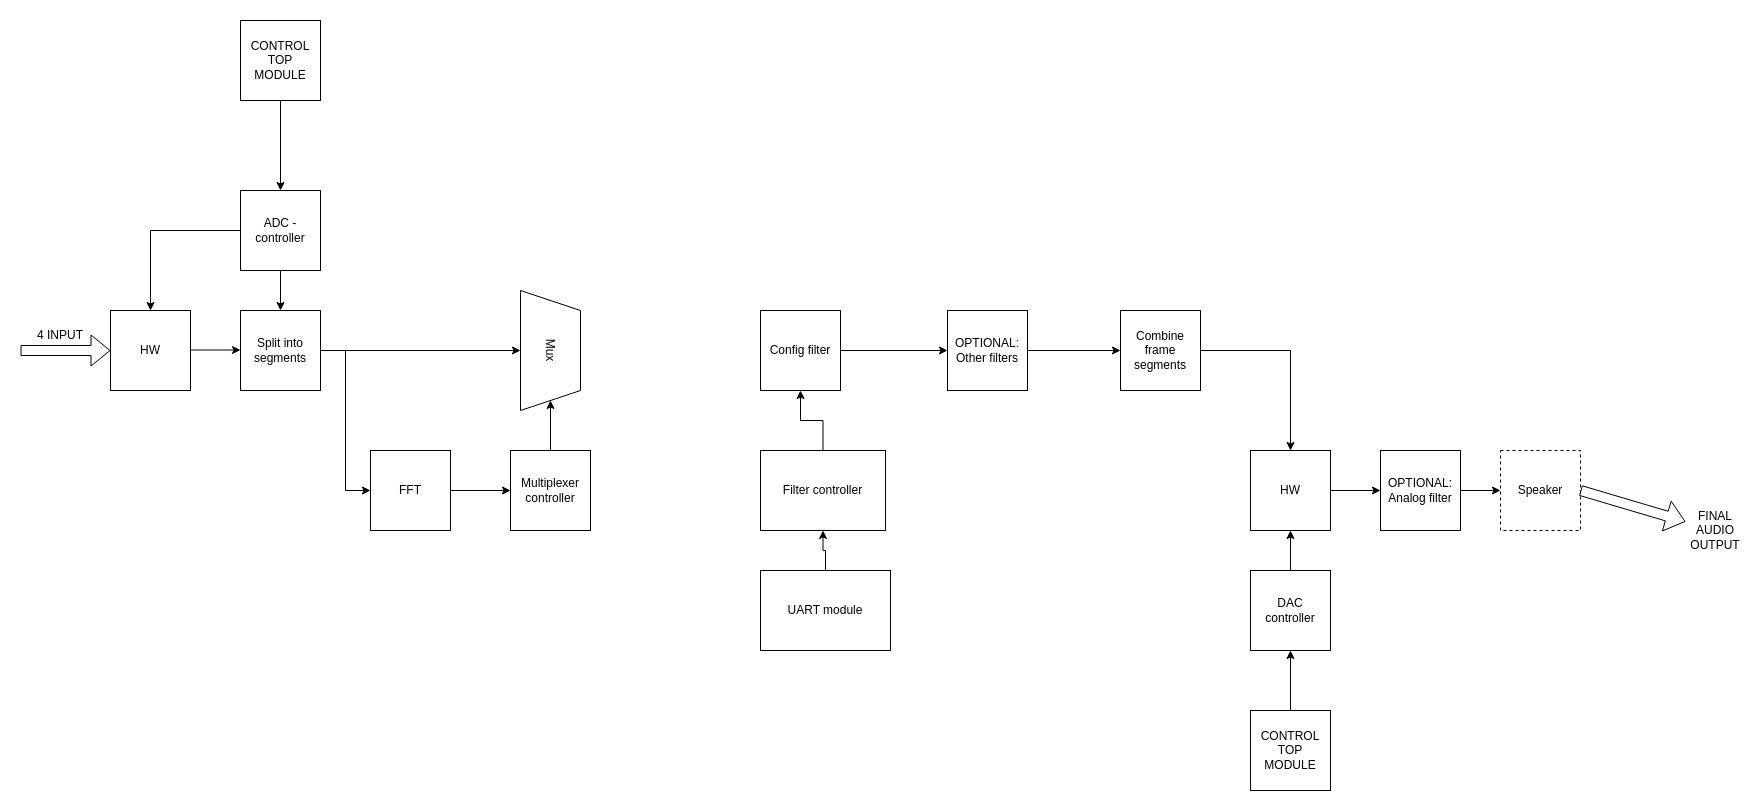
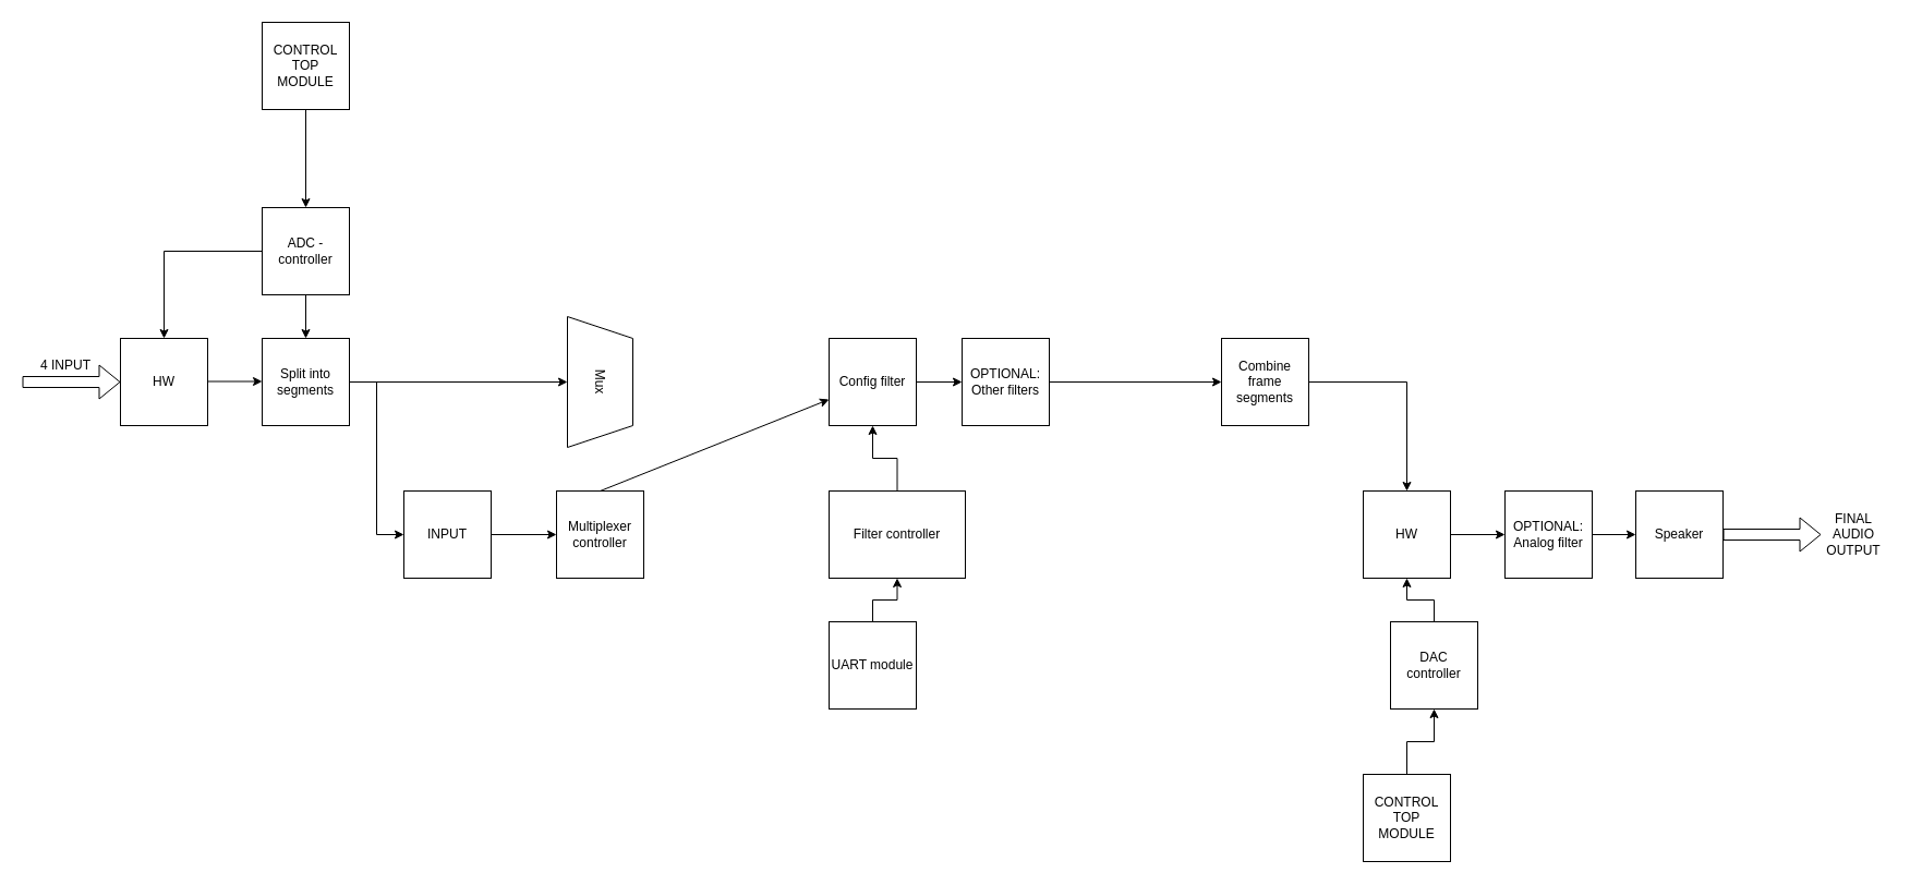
  <mxCell id="0" />
  <mxCell id="1" parent="0" />
  <mxCell id="2" style="edgeStyle=orthogonalEdgeStyle;rounded=0;orthogonalLoop=1;jettySize=auto;html=1;entryX=0.5;entryY=0;entryDx=0;entryDy=0;" edge="1" parent="1" source="4" target="8"><mxGeometry relative="1" as="geometry"><mxPoint x="160" y="230" as="targetPoint" /></mxGeometry></mxCell>
  <mxCell id="3" style="edgeStyle=orthogonalEdgeStyle;rounded=0;orthogonalLoop=1;jettySize=auto;html=1;" edge="1" parent="1" source="4" target="7"><mxGeometry relative="1" as="geometry" /></mxCell>
  <mxCell id="4" value="ADC - controller" style="whiteSpace=wrap;html=1;aspect=fixed;" vertex="1" parent="1"><mxGeometry x="240" width="80" height="80" as="geometry" y="190" /></mxCell>
  <mxCell id="5" style="edgeStyle=orthogonalEdgeStyle;rounded=0;orthogonalLoop=1;jettySize=auto;html=1;entryX=0;entryY=0.5;entryDx=0;entryDy=0;" edge="1" parent="1" source="7" target="13"><mxGeometry relative="1" as="geometry" /></mxCell>
  <mxCell id="6" style="edgeStyle=orthogonalEdgeStyle;rounded=0;orthogonalLoop=1;jettySize=auto;html=1;entryX=0.5;entryY=1;entryDx=0;entryDy=0;" edge="1" parent="1" source="7" target="15"><mxGeometry relative="1" as="geometry" /></mxCell>
  <mxCell id="7" value="Split into segments&lt;br&gt;" style="whiteSpace=wrap;html=1;aspect=fixed;" vertex="1" parent="1"><mxGeometry x="240" y="310" width="80" height="80" as="geometry" /></mxCell>
  <mxCell id="8" value="HW" style="whiteSpace=wrap;html=1;aspect=fixed;" vertex="1" parent="1"><mxGeometry x="110" y="310" width="80" height="80" as="geometry" /></mxCell>
  <mxCell id="9" value="" style="endArrow=classic;html=1;rounded=0;" edge="1" parent="1"><mxGeometry width="50" height="50" relative="1" as="geometry"><mxPoint x="190" y="349.5" as="sourcePoint" /><mxPoint x="240" y="349.5" as="targetPoint" /></mxGeometry></mxCell>
  <mxCell id="10" value="" style="shape=flexArrow;endArrow=classic;html=1;rounded=0;entryX=0;entryY=0.5;entryDx=0;entryDy=0;" edge="1" parent="1" target="8"><mxGeometry width="50" height="50" relative="1" as="geometry"><mxPoint x="20" y="350" as="sourcePoint" /><mxPoint x="20" y="349.5" as="targetPoint" /></mxGeometry></mxCell>
  <mxCell id="11" value="4 INPUT&lt;br&gt;" style="text;html=1;strokeColor=none;fillColor=none;align=center;verticalAlign=middle;whiteSpace=wrap;rounded=0;" vertex="1" parent="1"><mxGeometry x="30" y="320" width="60" height="30" as="geometry" /></mxCell>
  <mxCell id="12" style="edgeStyle=orthogonalEdgeStyle;rounded=0;orthogonalLoop=1;jettySize=auto;html=1;entryX=0;entryY=0.5;entryDx=0;entryDy=0;" edge="1" parent="1" source="13" target="14"><mxGeometry relative="1" as="geometry" /></mxCell>
- <mxCell id="13" value="FFT" style="whiteSpace=wrap;html=1;aspect=fixed;" vertex="1" parent="1"><mxGeometry x="370" y="450" width="80" height="80" as="geometry" /></mxCell>
+ <mxCell id="13" value="INPUT" style="whiteSpace=wrap;html=1;aspect=fixed;" vertex="1" parent="1"><mxGeometry x="370" y="450" width="80" height="80" as="geometry" /></mxCell>
  <mxCell id="14" value="Multiplexer controller" style="whiteSpace=wrap;html=1;aspect=fixed;" vertex="1" parent="1"><mxGeometry x="510" y="450" width="80" height="80" as="geometry" /></mxCell>
  <mxCell id="15" value="Mux&lt;br&gt;" style="shape=trapezoid;perimeter=trapezoidPerimeter;whiteSpace=wrap;html=1;fixedSize=1;rotation=90;" vertex="1" parent="1"><mxGeometry x="490" y="320" width="120" height="60" as="geometry" /></mxCell>
- <mxCell id="16" value="" style="endArrow=classic;html=1;rounded=0;entryX=1;entryY=0.5;entryDx=0;entryDy=0;exitX=0.5;exitY=0;exitDx=0;exitDy=0;" edge="1" parent="1" source="14" target="15"><mxGeometry width="50" height="50" relative="1" as="geometry"><mxPoint x="540" y="640" as="sourcePoint" /><mxPoint x="478" y="480" as="targetPoint" /></mxGeometry></mxCell>
+ <mxCell id="16" value="" style="endArrow=classic;html=1;rounded=0;exitX=0.5;exitY=0;exitDx=0;exitDy=0;" edge="1" parent="1" source="14" target="18"><mxGeometry width="50" height="50" relative="1" as="geometry"><mxPoint x="540" y="640" as="sourcePoint" /><mxPoint x="478" y="480" as="targetPoint" /></mxGeometry></mxCell>
  <mxCell id="17" style="edgeStyle=orthogonalEdgeStyle;rounded=0;orthogonalLoop=1;jettySize=auto;html=1;entryX=0;entryY=0.5;entryDx=0;entryDy=0;" edge="1" parent="1" source="18" target="24"><mxGeometry relative="1" as="geometry" /></mxCell>
  <mxCell id="18" value="Config filter&lt;br&gt;" style="whiteSpace=wrap;html=1;aspect=fixed;" vertex="1" parent="1"><mxGeometry x="760" y="310" width="80" height="80" as="geometry" /></mxCell>
  <mxCell id="19" style="edgeStyle=orthogonalEdgeStyle;rounded=0;orthogonalLoop=1;jettySize=auto;html=1;entryX=0.5;entryY=1;entryDx=0;entryDy=0;" edge="1" parent="1" source="20" target="18"><mxGeometry relative="1" as="geometry" /></mxCell>
  <mxCell id="20" value="Filter controller&lt;br&gt;" style="whiteSpace=wrap;html=1;aspect=fixed;" vertex="1" parent="1"><mxGeometry x="760" y="450" width="125" height="80" as="geometry" /></mxCell>
  <mxCell id="21" style="edgeStyle=orthogonalEdgeStyle;rounded=0;orthogonalLoop=1;jettySize=auto;html=1;entryX=0.5;entryY=1;entryDx=0;entryDy=0;" edge="1" parent="1" source="22" target="20"><mxGeometry relative="1" as="geometry" /></mxCell>
- <mxCell id="22" value="UART module" style="whiteSpace=wrap;html=1;aspect=fixed;" vertex="1" parent="1"><mxGeometry x="760" y="570" width="130" height="80" as="geometry" /></mxCell>
+ <mxCell id="22" value="UART module" style="whiteSpace=wrap;html=1;aspect=fixed;" vertex="1" parent="1"><mxGeometry x="760" y="570" width="80" height="80" as="geometry" /></mxCell>
  <mxCell id="23" style="edgeStyle=orthogonalEdgeStyle;rounded=0;orthogonalLoop=1;jettySize=auto;html=1;entryX=0;entryY=0.5;entryDx=0;entryDy=0;" edge="1" parent="1" source="24" target="25"><mxGeometry relative="1" as="geometry" /></mxCell>
- <mxCell id="24" value="OPTIONAL: Other filters" style="whiteSpace=wrap;html=1;aspect=fixed;" vertex="1" parent="1"><mxGeometry x="947" y="310" width="80" height="80" as="geometry" /></mxCell>
+ <mxCell id="24" value="OPTIONAL: Other filters" style="whiteSpace=wrap;html=1;aspect=fixed;" vertex="1" parent="1"><mxGeometry x="882" y="310" width="80" height="80" as="geometry" /></mxCell>
  <mxCell id="25" value="Combine frame segments" style="whiteSpace=wrap;html=1;aspect=fixed;" vertex="1" parent="1"><mxGeometry x="1120" y="310" width="80" height="80" as="geometry" /></mxCell>
  <mxCell id="26" style="edgeStyle=orthogonalEdgeStyle;rounded=0;orthogonalLoop=1;jettySize=auto;html=1;" edge="1" parent="1" source="27" target="29"><mxGeometry relative="1" as="geometry"><mxPoint x="1290" y="490" as="targetPoint" /></mxGeometry></mxCell>
- <mxCell id="27" value="DAC controller&lt;br&gt;" style="whiteSpace=wrap;html=1;aspect=fixed;" vertex="1" parent="1"><mxGeometry x="1250" y="570" width="80" height="80" as="geometry" /></mxCell>
+ <mxCell id="27" value="DAC controller&lt;br&gt;" style="whiteSpace=wrap;html=1;aspect=fixed;" vertex="1" parent="1"><mxGeometry x="1275" y="570" width="80" height="80" as="geometry" /></mxCell>
  <mxCell id="28" value="" style="edgeStyle=orthogonalEdgeStyle;rounded=0;orthogonalLoop=1;jettySize=auto;html=1;entryX=0;entryY=0.5;entryDx=0;entryDy=0;" edge="1" parent="1" source="29" target="32"><mxGeometry relative="1" as="geometry"><mxPoint x="1410" y="490" as="targetPoint" /></mxGeometry></mxCell>
  <mxCell id="29" value="HW" style="whiteSpace=wrap;html=1;aspect=fixed;" vertex="1" parent="1"><mxGeometry x="1250" y="450" width="80" height="80" as="geometry" /></mxCell>
- <mxCell id="30" value="Speaker" style="whiteSpace=wrap;html=1;aspect=fixed;dashed=1;" vertex="1" parent="1"><mxGeometry x="1500" y="450" width="80" height="80" as="geometry" /></mxCell>
+ <mxCell id="30" value="Speaker" style="whiteSpace=wrap;html=1;aspect=fixed;" vertex="1" parent="1"><mxGeometry x="1500" y="450" width="80" height="80" as="geometry" /></mxCell>
  <mxCell id="31" style="edgeStyle=orthogonalEdgeStyle;rounded=0;orthogonalLoop=1;jettySize=auto;html=1;entryX=0;entryY=0.5;entryDx=0;entryDy=0;" edge="1" parent="1" source="32" target="30"><mxGeometry relative="1" as="geometry" /></mxCell>
  <mxCell id="32" value="OPTIONAL: &lt;br&gt;Analog filter" style="whiteSpace=wrap;html=1;aspect=fixed;" vertex="1" parent="1"><mxGeometry x="1380" y="450" width="80" height="80" as="geometry" /></mxCell>
  <mxCell id="33" value="" style="endArrow=none;html=1;rounded=0;entryX=1;entryY=0.5;entryDx=0;entryDy=0;" edge="1" parent="1" target="25"><mxGeometry width="50" height="50" relative="1" as="geometry"><mxPoint x="1290" y="350" as="sourcePoint" /><mxPoint x="1040" y="450" as="targetPoint" /></mxGeometry></mxCell>
  <mxCell id="34" value="" style="endArrow=classic;html=1;rounded=0;entryX=0.5;entryY=0;entryDx=0;entryDy=0;" edge="1" parent="1" target="29"><mxGeometry width="50" height="50" relative="1" as="geometry"><mxPoint x="1290" y="350" as="sourcePoint" /><mxPoint x="1040" y="450" as="targetPoint" /></mxGeometry></mxCell>
  <mxCell id="35" style="edgeStyle=orthogonalEdgeStyle;rounded=0;orthogonalLoop=1;jettySize=auto;html=1;entryX=0.5;entryY=0;entryDx=0;entryDy=0;" edge="1" parent="1" source="36" target="4"><mxGeometry relative="1" as="geometry" /></mxCell>
  <mxCell id="36" value="CONTROL TOP MODULE" style="whiteSpace=wrap;html=1;aspect=fixed;" vertex="1" parent="1"><mxGeometry x="240" y="20" width="80" height="80" as="geometry" /></mxCell>
  <mxCell id="37" style="edgeStyle=orthogonalEdgeStyle;rounded=0;orthogonalLoop=1;jettySize=auto;html=1;entryX=0.5;entryY=1;entryDx=0;entryDy=0;" edge="1" parent="1" source="38" target="27"><mxGeometry relative="1" as="geometry" /></mxCell>
  <mxCell id="38" value="CONTROL TOP MODULE&lt;br&gt;" style="whiteSpace=wrap;html=1;aspect=fixed;" vertex="1" parent="1"><mxGeometry x="1250" y="710" width="80" height="80" as="geometry" /></mxCell>
  <mxCell id="39" value="" style="shape=flexArrow;endArrow=classic;html=1;rounded=0;exitX=1;exitY=0.5;exitDx=0;exitDy=0;" edge="1" parent="1" source="30" target="40"><mxGeometry width="50" height="50" relative="1" as="geometry"><mxPoint x="1170" y="560" as="sourcePoint" /><mxPoint x="1720" y="490" as="targetPoint" /></mxGeometry></mxCell>
- <mxCell id="40" value="FINAL AUDIO OUTPUT" style="text;html=1;strokeColor=none;fillColor=none;align=center;verticalAlign=middle;whiteSpace=wrap;rounded=0;" vertex="1" parent="1"><mxGeometry x="1685" y="515" width="60" height="30" as="geometry" /></mxCell>
+ <mxCell id="40" value="FINAL AUDIO OUTPUT" style="text;html=1;strokeColor=none;fillColor=none;align=center;verticalAlign=middle;whiteSpace=wrap;rounded=0;" vertex="1" parent="1"><mxGeometry x="1670" y="475" width="60" height="30" as="geometry" /></mxCell>
